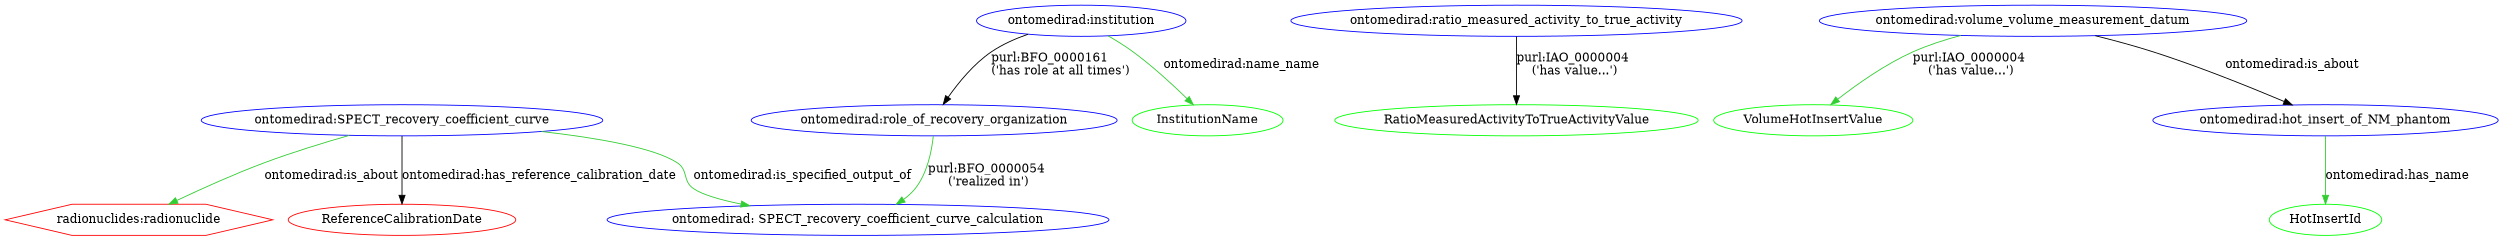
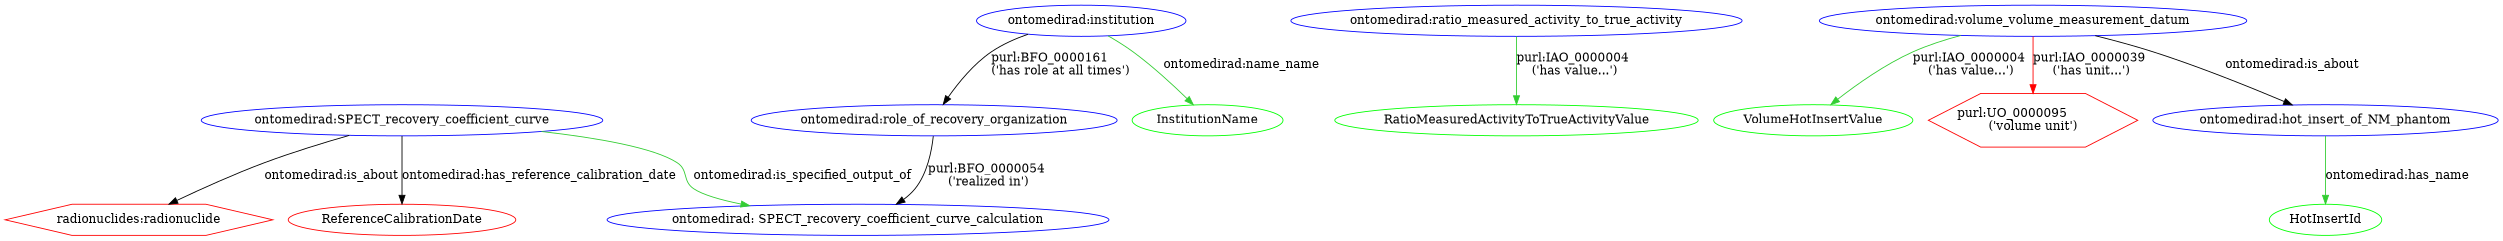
  digraph {
    node [color=blue]
    n1 [label="ontomedirad:SPECT_recovery_coefficient_curve"]
    n2 [label="ontomedirad: SPECT_recovery_coefficient_curve_calculation"]
    n3 [color=red label="radionuclides:radionuclide" shape=hexagon]
    ReferenceCalibrationDate [color=red]
    n5 [label="ontomedirad:role_of_recovery_organization"]
    n6 [label="ontomedirad:institution"]
    InstitutionName [color=green]
    n8 [label="ontomedirad:ratio_measured_activity_to_true_activity"]
    RatioMeasuredActivityToTrueActivityValue [color=green]
    n10 [label="ontomedirad:volume_volume_measurement_datum"]
    VolumeHotInsertValue [color=green]
+   n12 [color=red label="purl:UO_0000095 \l('volume unit')" shape=hexagon]
    n13 [label="ontomedirad:hot_insert_of_NM_phantom"]
    HotInsertId [color=green]
    n1 -> n2 [color=limegreen label="ontomedirad:is_specified_output_of"]
-   n1 -> n3 [label="ontomedirad:is_about" color=limegreen]
+   n1 -> n3 [label="ontomedirad:is_about"]
    n1 -> ReferenceCalibrationDate [label="ontomedirad:has_reference_calibration_date"]
-   n5 -> n2 [label="purl:BFO_0000054 \l('realized in')" color=limegreen]
+   n5 -> n2 [label="purl:BFO_0000054 \l('realized in')"]
    n6 -> n5 [label="purl:BFO_0000161 \l('has role at all times')"]
    n6 -> InstitutionName [color=limegreen label="ontomedirad:name_name"]
-   n8 -> RatioMeasuredActivityToTrueActivityValue [color=black label="purl:IAO_0000004 \l('has value...')"]
+   n8 -> RatioMeasuredActivityToTrueActivityValue [color=limegreen label="purl:IAO_0000004 \l('has value...')"]
    n10 -> VolumeHotInsertValue [color=limegreen label="purl:IAO_0000004 \l('has value...')"]
+   n10 -> n12 [color=red label="purl:IAO_0000039 \l('has unit...')"]
    n10 -> n13 [label="ontomedirad:is_about"]
    n13 -> HotInsertId [color=limegreen label="ontomedirad:has_name"]
  }
